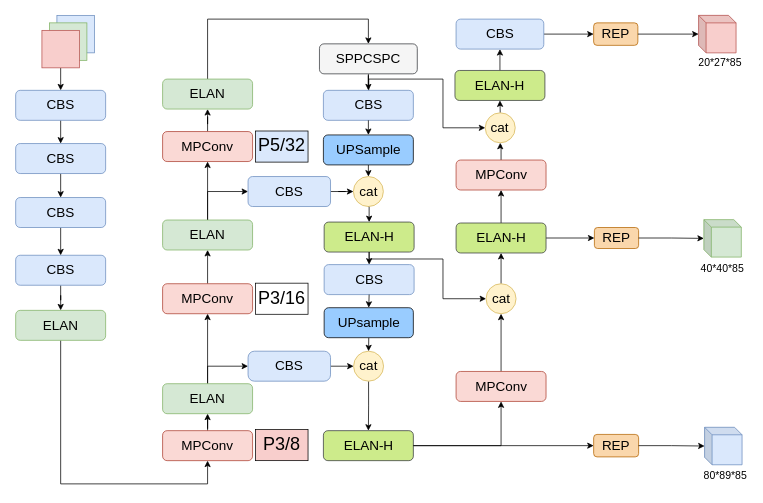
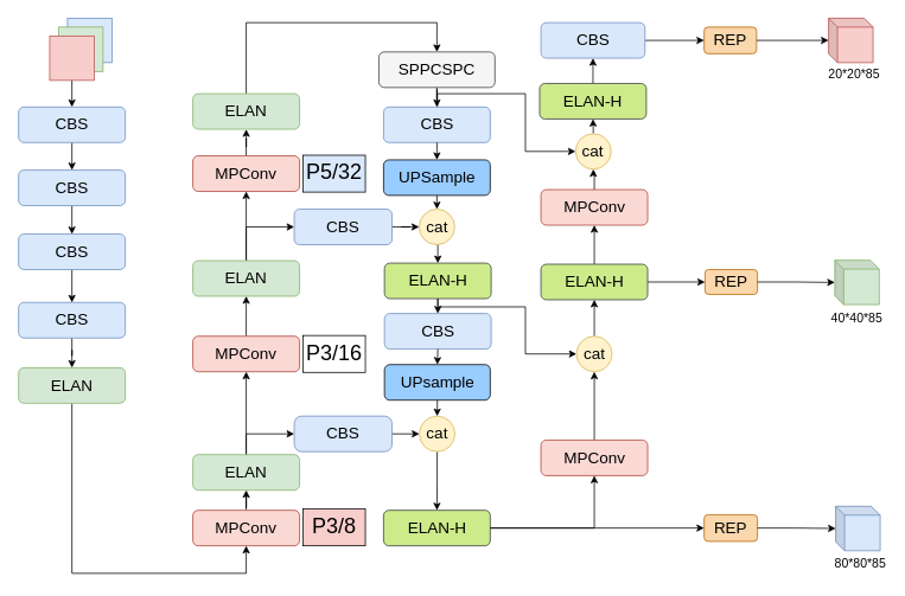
  <mxCell id="0" />
  <mxCell id="1" parent="0" />
  <mxCell id="2" value="" style="whiteSpace=wrap;html=1;aspect=fixed;fillColor=#dae8fc;strokeColor=#6c8ebf;" parent="1" vertex="1"><mxGeometry x="75" y="20" width="50" height="50" as="geometry" /></mxCell>
  <mxCell id="3" value="" style="whiteSpace=wrap;html=1;aspect=fixed;fillColor=#d5e8d4;strokeColor=#82b366;" parent="1" vertex="1"><mxGeometry x="65" y="30" width="50" height="50" as="geometry" /></mxCell>
  <mxCell id="4" style="edgeStyle=orthogonalEdgeStyle;rounded=0;orthogonalLoop=1;jettySize=auto;html=1;exitX=0.5;exitY=1;exitDx=0;exitDy=0;entryX=0.5;entryY=0;entryDx=0;entryDy=0;" parent="1" source="5" target="13" edge="1"><mxGeometry relative="1" as="geometry" /></mxCell>
  <mxCell id="5" value="" style="whiteSpace=wrap;html=1;aspect=fixed;fillColor=#f8cecc;strokeColor=#b85450;" parent="1" vertex="1"><mxGeometry x="55" y="40" width="50" height="50" as="geometry" /></mxCell>
  <mxCell id="6" style="edgeStyle=orthogonalEdgeStyle;rounded=0;orthogonalLoop=1;jettySize=auto;html=1;exitX=0.5;exitY=1;exitDx=0;exitDy=0;" parent="1" source="7" target="15" edge="1"><mxGeometry relative="1" as="geometry" /></mxCell>
  <mxCell id="7" value="&lt;font style=&quot;font-size: 18px;&quot;&gt;CBS&lt;/font&gt;" style="rounded=1;whiteSpace=wrap;html=1;fillColor=#dae8fc;strokeColor=#6c8ebf;" parent="1" vertex="1"><mxGeometry x="20" y="340.01" width="120" height="40" as="geometry" /></mxCell>
  <mxCell id="8" style="edgeStyle=orthogonalEdgeStyle;rounded=0;orthogonalLoop=1;jettySize=auto;html=1;exitX=0.5;exitY=1;exitDx=0;exitDy=0;entryX=0.5;entryY=0;entryDx=0;entryDy=0;" parent="1" source="9" target="7" edge="1"><mxGeometry relative="1" as="geometry" /></mxCell>
  <mxCell id="9" value="&lt;font style=&quot;font-size: 18px;&quot;&gt;CBS&lt;/font&gt;" style="rounded=1;whiteSpace=wrap;html=1;fillColor=#dae8fc;strokeColor=#6c8ebf;" parent="1" vertex="1"><mxGeometry x="20" y="263" width="120" height="40" as="geometry" /></mxCell>
  <mxCell id="10" style="edgeStyle=orthogonalEdgeStyle;rounded=0;orthogonalLoop=1;jettySize=auto;html=1;exitX=0.5;exitY=1;exitDx=0;exitDy=0;entryX=0.5;entryY=0;entryDx=0;entryDy=0;" parent="1" source="11" target="9" edge="1"><mxGeometry relative="1" as="geometry" /></mxCell>
  <mxCell id="11" value="&lt;font style=&quot;font-size: 18px;&quot;&gt;CBS&lt;/font&gt;" style="rounded=1;whiteSpace=wrap;html=1;fillColor=#dae8fc;strokeColor=#6c8ebf;" parent="1" vertex="1"><mxGeometry x="20" y="191" width="120" height="40" as="geometry" /></mxCell>
  <mxCell id="12" style="edgeStyle=orthogonalEdgeStyle;rounded=0;orthogonalLoop=1;jettySize=auto;html=1;exitX=0.5;exitY=1;exitDx=0;exitDy=0;entryX=0.5;entryY=0;entryDx=0;entryDy=0;" parent="1" source="13" target="11" edge="1"><mxGeometry relative="1" as="geometry" /></mxCell>
  <mxCell id="13" value="&lt;font style=&quot;font-size: 18px;&quot;&gt;CBS&lt;/font&gt;" style="rounded=1;whiteSpace=wrap;html=1;fillColor=#dae8fc;strokeColor=#6c8ebf;" parent="1" vertex="1"><mxGeometry x="20" y="120" width="120" height="40" as="geometry" /></mxCell>
  <mxCell id="14" style="edgeStyle=orthogonalEdgeStyle;rounded=0;orthogonalLoop=1;jettySize=auto;html=1;exitX=0.5;exitY=1;exitDx=0;exitDy=0;entryX=0.5;entryY=1;entryDx=0;entryDy=0;" parent="1" source="15" target="17" edge="1"><mxGeometry relative="1" as="geometry"><Array as="points"><mxPoint x="80" y="645" /><mxPoint x="276" y="645" /></Array></mxGeometry></mxCell>
  <mxCell id="15" value="&lt;font style=&quot;font-size: 18px;&quot;&gt;ELAN&lt;/font&gt;" style="rounded=1;whiteSpace=wrap;html=1;fillColor=#d5e8d4;strokeColor=#82b366;" parent="1" vertex="1"><mxGeometry x="20" y="413.5" width="120" height="40" as="geometry" /></mxCell>
  <mxCell id="16" value="" style="edgeStyle=orthogonalEdgeStyle;rounded=0;orthogonalLoop=1;jettySize=auto;html=1;" parent="1" source="17" target="20" edge="1"><mxGeometry relative="1" as="geometry" /></mxCell>
  <mxCell id="17" value="&lt;font style=&quot;font-size: 18px;&quot;&gt;MPConv&lt;/font&gt;" style="rounded=1;whiteSpace=wrap;html=1;fillColor=#fad9d5;strokeColor=#ae4132;" parent="1" vertex="1"><mxGeometry x="216" y="574" width="120" height="40" as="geometry" /></mxCell>
  <mxCell id="18" value="" style="edgeStyle=orthogonalEdgeStyle;rounded=0;orthogonalLoop=1;jettySize=auto;html=1;fontSize=30;" parent="1" source="20" target="76" edge="1"><mxGeometry relative="1" as="geometry" /></mxCell>
  <mxCell id="19" style="edgeStyle=orthogonalEdgeStyle;rounded=0;orthogonalLoop=1;jettySize=auto;html=1;exitX=0.5;exitY=0;exitDx=0;exitDy=0;entryX=0;entryY=0.5;entryDx=0;entryDy=0;" parent="1" source="20" target="39" edge="1"><mxGeometry relative="1" as="geometry"><Array as="points"><mxPoint x="276" y="488" /></Array></mxGeometry></mxCell>
  <mxCell id="20" value="&lt;font style=&quot;font-size: 18px;&quot;&gt;ELAN&lt;/font&gt;" style="rounded=1;whiteSpace=wrap;html=1;fillColor=#d5e8d4;strokeColor=#82b366;" parent="1" vertex="1"><mxGeometry x="216" y="511.36" width="120" height="40" as="geometry" /></mxCell>
  <mxCell id="21" style="edgeStyle=orthogonalEdgeStyle;rounded=0;orthogonalLoop=1;jettySize=auto;html=1;exitX=0.5;exitY=0;exitDx=0;exitDy=0;entryX=0;entryY=0.5;entryDx=0;entryDy=0;" parent="1" source="23" target="37" edge="1"><mxGeometry relative="1" as="geometry"><mxPoint x="401" y="305" as="targetPoint" /></mxGeometry></mxCell>
  <mxCell id="22" style="edgeStyle=orthogonalEdgeStyle;rounded=0;orthogonalLoop=1;jettySize=auto;html=1;exitX=0.5;exitY=0;exitDx=0;exitDy=0;entryX=0.5;entryY=1;entryDx=0;entryDy=0;" parent="1" source="23" target="25" edge="1"><mxGeometry relative="1" as="geometry" /></mxCell>
  <mxCell id="23" value="&lt;font style=&quot;font-size: 18px;&quot;&gt;ELAN&lt;/font&gt;" style="rounded=1;whiteSpace=wrap;html=1;fillColor=#d5e8d4;strokeColor=#82b366;" parent="1" vertex="1"><mxGeometry x="216" y="293" width="120" height="40" as="geometry" /></mxCell>
  <mxCell id="24" style="edgeStyle=orthogonalEdgeStyle;rounded=0;orthogonalLoop=1;jettySize=auto;html=1;exitX=0.5;exitY=0;exitDx=0;exitDy=0;" parent="1" source="25" target="27" edge="1"><mxGeometry relative="1" as="geometry" /></mxCell>
  <mxCell id="25" value="&lt;font style=&quot;font-size: 18px;&quot;&gt;MPConv&lt;/font&gt;" style="rounded=1;whiteSpace=wrap;html=1;fillColor=#fad9d5;strokeColor=#ae4132;" parent="1" vertex="1"><mxGeometry x="216" y="175" width="120" height="40" as="geometry" /></mxCell>
  <mxCell id="26" style="edgeStyle=orthogonalEdgeStyle;rounded=0;orthogonalLoop=1;jettySize=auto;html=1;exitX=0.5;exitY=0;exitDx=0;exitDy=0;entryX=0.5;entryY=0;entryDx=0;entryDy=0;" parent="1" source="27" target="30" edge="1"><mxGeometry relative="1" as="geometry"><mxPoint x="491" y="155" as="targetPoint" /><Array as="points"><mxPoint x="276" y="25" /><mxPoint x="491" y="25" /></Array></mxGeometry></mxCell>
  <mxCell id="27" value="&lt;font style=&quot;font-size: 18px;&quot;&gt;ELAN&lt;/font&gt;" style="rounded=1;whiteSpace=wrap;html=1;fillColor=#d5e8d4;strokeColor=#82b366;" parent="1" vertex="1"><mxGeometry x="216" y="105" width="120" height="40" as="geometry" /></mxCell>
  <mxCell id="28" style="edgeStyle=orthogonalEdgeStyle;rounded=0;orthogonalLoop=1;jettySize=auto;html=1;exitX=0.5;exitY=1;exitDx=0;exitDy=0;" parent="1" source="30" target="31" edge="1"><mxGeometry relative="1" as="geometry" /></mxCell>
  <mxCell id="29" style="edgeStyle=orthogonalEdgeStyle;rounded=0;orthogonalLoop=1;jettySize=auto;html=1;exitX=0.5;exitY=0;exitDx=0;exitDy=0;startArrow=none;entryX=0;entryY=0.5;entryDx=0;entryDy=0;" parent="1" target="52" edge="1"><mxGeometry relative="1" as="geometry"><Array as="points"><mxPoint x="491" y="105" /><mxPoint x="590" y="105" /><mxPoint x="590" y="170" /></Array><mxPoint x="491" y="126.48" as="sourcePoint" /><mxPoint x="630" y="155" as="targetPoint" /></mxGeometry></mxCell>
  <mxCell id="30" value="&lt;font style=&quot;font-size: 18px;&quot;&gt;SPPCSPC&lt;/font&gt;" style="rounded=1;whiteSpace=wrap;html=1;fillColor=#f5f5f5;strokeColor=#36393d;" parent="1" vertex="1"><mxGeometry x="425.25" y="58" width="130.5" height="40" as="geometry" /></mxCell>
  <mxCell id="31" value="&lt;font style=&quot;font-size: 18px;&quot;&gt;CBS&lt;/font&gt;" style="rounded=1;whiteSpace=wrap;html=1;fillColor=#dae8fc;strokeColor=#6c8ebf;" parent="1" vertex="1"><mxGeometry x="430.5" y="120" width="120" height="40" as="geometry" /></mxCell>
  <mxCell id="32" style="edgeStyle=orthogonalEdgeStyle;rounded=0;orthogonalLoop=1;jettySize=auto;html=1;exitX=0.5;exitY=1;exitDx=0;exitDy=0;entryX=0.5;entryY=0;entryDx=0;entryDy=0;" parent="1" source="33" target="35" edge="1"><mxGeometry relative="1" as="geometry" /></mxCell>
  <mxCell id="33" value="&lt;font style=&quot;font-size: 18px;&quot;&gt;UPSample&lt;/font&gt;" style="rounded=1;whiteSpace=wrap;html=1;fillColor=#99CCFF;" parent="1" vertex="1"><mxGeometry x="430.5" y="179.5" width="120" height="40" as="geometry" /></mxCell>
  <mxCell id="34" style="edgeStyle=orthogonalEdgeStyle;rounded=0;orthogonalLoop=1;jettySize=auto;html=1;exitX=0.5;exitY=1;exitDx=0;exitDy=0;entryX=0.5;entryY=0;entryDx=0;entryDy=0;" parent="1" source="35" target="42" edge="1"><mxGeometry relative="1" as="geometry" /></mxCell>
  <mxCell id="35" value="&lt;font style=&quot;font-size: 18px;&quot;&gt;cat&lt;/font&gt;" style="ellipse;whiteSpace=wrap;html=1;rounded=1;fillColor=#fff2cc;strokeColor=#d6b656;" parent="1" vertex="1"><mxGeometry x="470.5" y="235" width="40" height="40" as="geometry" /></mxCell>
  <mxCell id="36" style="edgeStyle=orthogonalEdgeStyle;rounded=0;orthogonalLoop=1;jettySize=auto;html=1;exitX=1;exitY=0.5;exitDx=0;exitDy=0;" parent="1" source="37" target="35" edge="1"><mxGeometry relative="1" as="geometry" /></mxCell>
  <mxCell id="37" value="&lt;font style=&quot;font-size: 18px;&quot;&gt;CBS&lt;/font&gt;" style="rounded=1;whiteSpace=wrap;html=1;fillColor=#dae8fc;strokeColor=#6c8ebf;" parent="1" vertex="1"><mxGeometry x="330" y="235" width="110" height="40" as="geometry" /></mxCell>
  <mxCell id="38" style="edgeStyle=orthogonalEdgeStyle;rounded=0;orthogonalLoop=1;jettySize=auto;html=1;exitX=1;exitY=0.5;exitDx=0;exitDy=0;entryX=0;entryY=0.5;entryDx=0;entryDy=0;" parent="1" source="39" target="41" edge="1"><mxGeometry relative="1" as="geometry" /></mxCell>
  <mxCell id="39" value="&lt;font style=&quot;font-size: 18px;&quot;&gt;CBS&lt;/font&gt;" style="rounded=1;whiteSpace=wrap;html=1;fillColor=#dae8fc;strokeColor=#6c8ebf;arcSize=21;" parent="1" vertex="1"><mxGeometry x="330" y="468" width="110" height="40" as="geometry" /></mxCell>
  <mxCell id="40" value="" style="edgeStyle=orthogonalEdgeStyle;rounded=0;orthogonalLoop=1;jettySize=auto;html=1;" parent="1" source="41" target="48" edge="1"><mxGeometry relative="1" as="geometry" /></mxCell>
  <mxCell id="41" value="&lt;font style=&quot;font-size: 18px;&quot;&gt;cat&lt;/font&gt;" style="ellipse;whiteSpace=wrap;html=1;rounded=1;fillColor=#fff2cc;strokeColor=#d6b656;" parent="1" vertex="1"><mxGeometry x="470.75" y="468" width="40" height="40" as="geometry" /></mxCell>
  <mxCell id="42" value="&lt;font style=&quot;font-size: 18px;&quot;&gt;ELAN-H&lt;/font&gt;" style="rounded=1;whiteSpace=wrap;html=1;fillColor=#cdeb8b;strokeColor=#36393d;" parent="1" vertex="1"><mxGeometry x="431.5" y="295.75" width="120" height="40" as="geometry" /></mxCell>
  <mxCell id="43" value="" style="edgeStyle=orthogonalEdgeStyle;rounded=0;orthogonalLoop=1;jettySize=auto;html=1;exitX=0.5;exitY=1;exitDx=0;exitDy=0;entryX=0;entryY=0.5;entryDx=0;entryDy=0;" parent="1" source="42" target="61" edge="1"><mxGeometry relative="1" as="geometry"><mxPoint x="610" y="415" as="targetPoint" /><Array as="points"><mxPoint x="492" y="345" /><mxPoint x="590" y="345" /><mxPoint x="590" y="398" /></Array></mxGeometry></mxCell>
  <mxCell id="44" value="&lt;font style=&quot;font-size: 18px;&quot;&gt;CBS&lt;/font&gt;" style="rounded=1;whiteSpace=wrap;html=1;fillColor=#dae8fc;strokeColor=#6c8ebf;" parent="1" vertex="1"><mxGeometry x="431.5" y="352.5" width="120" height="40" as="geometry" /></mxCell>
  <mxCell id="45" style="edgeStyle=orthogonalEdgeStyle;rounded=0;orthogonalLoop=1;jettySize=auto;html=1;exitX=0.5;exitY=1;exitDx=0;exitDy=0;entryX=0.5;entryY=0;entryDx=0;entryDy=0;" parent="1" source="42" target="44" edge="1"><mxGeometry relative="1" as="geometry"><mxPoint x="491" y="340" as="sourcePoint" /></mxGeometry></mxCell>
  <mxCell id="46" style="edgeStyle=orthogonalEdgeStyle;rounded=0;orthogonalLoop=1;jettySize=auto;html=1;exitX=0.5;exitY=1;exitDx=0;exitDy=0;entryX=0.5;entryY=0;entryDx=0;entryDy=0;fontFamily=Tahoma;fontSize=6;" parent="1" source="47" target="41" edge="1"><mxGeometry relative="1" as="geometry" /></mxCell>
  <mxCell id="47" value="&lt;font style=&quot;font-size: 18px;&quot;&gt;UPsample&lt;/font&gt;" style="rounded=1;whiteSpace=wrap;html=1;fillColor=#99CCFF;" parent="1" vertex="1"><mxGeometry x="431.5" y="409.99" width="119" height="40" as="geometry" /></mxCell>
  <mxCell id="48" value="&lt;font style=&quot;font-size: 18px;&quot;&gt;ELAN-H&lt;/font&gt;" style="whiteSpace=wrap;html=1;rounded=1;fillColor=#cdeb8b;strokeColor=#36393d;" parent="1" vertex="1"><mxGeometry x="430.5" y="574" width="120" height="40" as="geometry" /></mxCell>
  <mxCell id="49" style="edgeStyle=orthogonalEdgeStyle;rounded=0;orthogonalLoop=1;jettySize=auto;html=1;entryX=0.5;entryY=1;entryDx=0;entryDy=0;exitX=1;exitY=0.5;exitDx=0;exitDy=0;" parent="1" source="48" target="59" edge="1"><mxGeometry relative="1" as="geometry"><mxPoint x="590" y="585" as="sourcePoint" /></mxGeometry></mxCell>
  <mxCell id="50" style="edgeStyle=orthogonalEdgeStyle;rounded=0;orthogonalLoop=1;jettySize=auto;html=1;entryX=0;entryY=0.5;entryDx=0;entryDy=0;exitX=1;exitY=0.5;exitDx=0;exitDy=0;" parent="1" source="48" target="68" edge="1"><mxGeometry relative="1" as="geometry"><mxPoint x="580" y="545" as="sourcePoint" /></mxGeometry></mxCell>
  <mxCell id="51" style="edgeStyle=orthogonalEdgeStyle;rounded=0;orthogonalLoop=1;jettySize=auto;html=1;exitX=0.5;exitY=0;exitDx=0;exitDy=0;entryX=0.5;entryY=1;entryDx=0;entryDy=0;" parent="1" source="52" target="63" edge="1"><mxGeometry relative="1" as="geometry" /></mxCell>
  <mxCell id="52" value="&lt;font style=&quot;font-size: 18px;&quot;&gt;cat&lt;/font&gt;" style="ellipse;whiteSpace=wrap;html=1;rounded=1;fillColor=#fff2cc;strokeColor=#d6b656;" parent="1" vertex="1"><mxGeometry x="646.4" y="150" width="40" height="40" as="geometry" /></mxCell>
  <mxCell id="53" value="" style="edgeStyle=orthogonalEdgeStyle;rounded=0;orthogonalLoop=1;jettySize=auto;html=1;entryX=0.5;entryY=1;entryDx=0;entryDy=0;" parent="1" source="54" target="52" edge="1"><mxGeometry relative="1" as="geometry"><mxPoint x="666" y="215" as="targetPoint" /></mxGeometry></mxCell>
  <mxCell id="54" value="&lt;font style=&quot;font-size: 18px;&quot;&gt;MPConv&lt;/font&gt;" style="whiteSpace=wrap;html=1;rounded=1;fillColor=#fad9d5;strokeColor=#ae4132;" parent="1" vertex="1"><mxGeometry x="607.5" y="213" width="120" height="40" as="geometry" /></mxCell>
  <mxCell id="55" value="" style="edgeStyle=orthogonalEdgeStyle;rounded=0;orthogonalLoop=1;jettySize=auto;html=1;" parent="1" source="57" target="54" edge="1"><mxGeometry relative="1" as="geometry" /></mxCell>
  <mxCell id="56" style="edgeStyle=orthogonalEdgeStyle;rounded=0;orthogonalLoop=1;jettySize=auto;html=1;exitX=1;exitY=0.5;exitDx=0;exitDy=0;entryX=0;entryY=0.5;entryDx=0;entryDy=0;" parent="1" source="57" target="67" edge="1"><mxGeometry relative="1" as="geometry" /></mxCell>
  <mxCell id="57" value="&lt;font style=&quot;font-size: 18px;&quot;&gt;ELAN-H&lt;/font&gt;" style="whiteSpace=wrap;html=1;rounded=1;fillColor=#cdeb8b;strokeColor=#36393d;" parent="1" vertex="1"><mxGeometry x="607.5" y="297" width="120" height="40" as="geometry" /></mxCell>
  <mxCell id="58" style="edgeStyle=orthogonalEdgeStyle;rounded=0;orthogonalLoop=1;jettySize=auto;html=1;exitX=0.5;exitY=0;exitDx=0;exitDy=0;entryX=0.5;entryY=1;entryDx=0;entryDy=0;" parent="1" source="59" target="61" edge="1"><mxGeometry relative="1" as="geometry" /></mxCell>
  <mxCell id="59" value="&lt;font style=&quot;font-size: 18px;&quot;&gt;MPConv&lt;/font&gt;" style="whiteSpace=wrap;html=1;rounded=1;fillColor=#fad9d5;strokeColor=#ae4132;" parent="1" vertex="1"><mxGeometry x="607.5" y="495" width="120" height="40" as="geometry" /></mxCell>
  <mxCell id="60" value="" style="edgeStyle=orthogonalEdgeStyle;rounded=0;orthogonalLoop=1;jettySize=auto;html=1;" parent="1" source="61" target="57" edge="1"><mxGeometry relative="1" as="geometry" /></mxCell>
  <mxCell id="61" value="&lt;font style=&quot;font-size: 18px;&quot;&gt;cat&lt;/font&gt;" style="ellipse;whiteSpace=wrap;html=1;rounded=1;fillColor=#fff2cc;strokeColor=#d6b656;" parent="1" vertex="1"><mxGeometry x="647.5" y="378" width="40" height="40" as="geometry" /></mxCell>
  <mxCell id="62" style="edgeStyle=orthogonalEdgeStyle;rounded=0;orthogonalLoop=1;jettySize=auto;html=1;exitX=0.5;exitY=0;exitDx=0;exitDy=0;entryX=0.5;entryY=1;entryDx=0;entryDy=0;" parent="1" source="63" target="65" edge="1"><mxGeometry relative="1" as="geometry"><mxPoint x="666" y="70" as="sourcePoint" /></mxGeometry></mxCell>
  <mxCell id="63" value="&lt;font style=&quot;font-size: 18px;&quot;&gt;ELAN-H&lt;/font&gt;" style="rounded=1;whiteSpace=wrap;html=1;fillColor=#cdeb8b;strokeColor=#36393d;" parent="1" vertex="1"><mxGeometry x="606" y="93.5" width="120" height="40" as="geometry" /></mxCell>
  <mxCell id="64" style="edgeStyle=orthogonalEdgeStyle;rounded=0;orthogonalLoop=1;jettySize=auto;html=1;exitX=1;exitY=0.5;exitDx=0;exitDy=0;entryX=0;entryY=0.5;entryDx=0;entryDy=0;" parent="1" source="65" target="66" edge="1"><mxGeometry relative="1" as="geometry" /></mxCell>
  <mxCell id="65" value="&lt;font style=&quot;font-size: 18px;&quot;&gt;CBS&lt;/font&gt;" style="rounded=1;whiteSpace=wrap;html=1;fillColor=#dae8fc;strokeColor=#6c8ebf;" parent="1" vertex="1"><mxGeometry x="607.5" y="25" width="117" height="40" as="geometry" /></mxCell>
  <mxCell id="66" value="&lt;font style=&quot;font-size: 18px;&quot;&gt;REP&lt;/font&gt;" style="rounded=1;whiteSpace=wrap;html=1;fillColor=#fad7ac;strokeColor=#b46504;" parent="1" vertex="1"><mxGeometry x="791" y="30" width="59" height="30" as="geometry" /></mxCell>
  <mxCell id="67" value="&lt;font style=&quot;font-size: 18px;&quot;&gt;REP&lt;/font&gt;" style="rounded=1;whiteSpace=wrap;html=1;fillColor=#fad7ac;strokeColor=#b46504;" parent="1" vertex="1"><mxGeometry x="792" y="303" width="59" height="28" as="geometry" /></mxCell>
  <mxCell id="68" value="&lt;font style=&quot;font-size: 18px;&quot;&gt;REP&lt;/font&gt;" style="rounded=1;whiteSpace=wrap;html=1;fillColor=#fad7ac;strokeColor=#b46504;" parent="1" vertex="1"><mxGeometry x="791" y="579" width="60" height="30" as="geometry" /></mxCell>
  <mxCell id="69" value="" style="edgeStyle=orthogonalEdgeStyle;rounded=0;orthogonalLoop=1;jettySize=auto;html=1;exitX=1;exitY=0.5;exitDx=0;exitDy=0;" parent="1" source="66" target="72" edge="1"><mxGeometry relative="1" as="geometry"><mxPoint x="901" y="45" as="sourcePoint" /></mxGeometry></mxCell>
  <mxCell id="70" value="" style="edgeStyle=orthogonalEdgeStyle;rounded=0;orthogonalLoop=1;jettySize=auto;html=1;exitX=1;exitY=0.5;exitDx=0;exitDy=0;" parent="1" source="67" target="73" edge="1"><mxGeometry relative="1" as="geometry"><mxPoint x="901" y="291" as="sourcePoint" /></mxGeometry></mxCell>
  <mxCell id="71" value="" style="edgeStyle=orthogonalEdgeStyle;rounded=0;orthogonalLoop=1;jettySize=auto;html=1;exitX=1;exitY=0.5;exitDx=0;exitDy=0;" parent="1" source="68" target="74" edge="1"><mxGeometry relative="1" as="geometry"><mxPoint x="901" y="565" as="sourcePoint" /></mxGeometry></mxCell>
  <mxCell id="72" value="" style="shape=cube;whiteSpace=wrap;html=1;boundedLbl=1;backgroundOutline=1;darkOpacity=0.05;darkOpacity2=0.1;size=10;fontStyle=1;fillColor=#f8cecc;strokeColor=#b85450;" parent="1" vertex="1"><mxGeometry x="931" y="20" width="50" height="50" as="geometry" /></mxCell>
  <mxCell id="73" value="" style="shape=cube;whiteSpace=wrap;html=1;boundedLbl=1;backgroundOutline=1;darkOpacity=0.05;darkOpacity2=0.1;size=10;fillColor=#d5e8d4;strokeColor=#82b366;" parent="1" vertex="1"><mxGeometry x="938" y="292.48" width="50" height="50" as="geometry" /></mxCell>
  <mxCell id="74" value="" style="shape=cube;whiteSpace=wrap;html=1;boundedLbl=1;backgroundOutline=1;darkOpacity=0.05;darkOpacity2=0.1;size=10;fillColor=#dae8fc;strokeColor=#6c8ebf;" parent="1" vertex="1"><mxGeometry x="939" y="569.5" width="50" height="50" as="geometry" /></mxCell>
  <mxCell id="75" value="" style="edgeStyle=orthogonalEdgeStyle;rounded=0;orthogonalLoop=1;jettySize=auto;html=1;fontSize=30;" parent="1" source="76" target="23" edge="1"><mxGeometry relative="1" as="geometry" /></mxCell>
  <mxCell id="76" value="&lt;font style=&quot;font-size: 18px;&quot;&gt;MPConv&lt;/font&gt;" style="rounded=1;whiteSpace=wrap;html=1;fillColor=#fad9d5;strokeColor=#ae4132;" parent="1" vertex="1"><mxGeometry x="216" y="378" width="120" height="40" as="geometry" /></mxCell>
- <mxCell id="77" value="&lt;font style=&quot;font-size: 14px;&quot;&gt;20*27*85&lt;/font&gt;" style="text;html=1;strokeColor=none;fillColor=none;align=center;verticalAlign=middle;whiteSpace=wrap;rounded=0;strokeWidth=1;fontSize=12;" parent="1" vertex="1"><mxGeometry x="932" y="68" width="56" height="30" as="geometry" /></mxCell>
+ <mxCell id="77" value="&lt;font style=&quot;font-size: 14px;&quot;&gt;20*20*85&lt;/font&gt;" style="text;html=1;strokeColor=none;fillColor=none;align=center;verticalAlign=middle;whiteSpace=wrap;rounded=0;strokeWidth=1;fontSize=12;" parent="1" vertex="1"><mxGeometry x="932" y="68" width="56" height="30" as="geometry" /></mxCell>
  <mxCell id="78" value="&lt;font style=&quot;font-size: 14px;&quot;&gt;40*40*85&lt;/font&gt;" style="text;html=1;strokeColor=none;fillColor=none;align=center;verticalAlign=middle;whiteSpace=wrap;rounded=0;strokeWidth=1;fontSize=12;" parent="1" vertex="1"><mxGeometry x="935" y="343" width="56" height="30" as="geometry" /></mxCell>
- <mxCell id="79" value="&lt;font style=&quot;font-size: 14px;&quot;&gt;80*89*85&lt;/font&gt;" style="text;html=1;strokeColor=none;fillColor=none;align=center;verticalAlign=middle;whiteSpace=wrap;rounded=0;strokeWidth=1;fontSize=12;" parent="1" vertex="1"><mxGeometry x="939" y="618.5" width="56" height="30" as="geometry" /></mxCell>
+ <mxCell id="79" value="&lt;font style=&quot;font-size: 14px;&quot;&gt;80*80*85&lt;/font&gt;" style="text;html=1;strokeColor=none;fillColor=none;align=center;verticalAlign=middle;whiteSpace=wrap;rounded=0;strokeWidth=1;fontSize=12;" parent="1" vertex="1"><mxGeometry x="939" y="618.5" width="56" height="30" as="geometry" /></mxCell>
  <mxCell id="80" style="edgeStyle=orthogonalEdgeStyle;rounded=0;orthogonalLoop=1;jettySize=auto;html=1;exitX=0.5;exitY=1;exitDx=0;exitDy=0;entryX=0.5;entryY=0;entryDx=0;entryDy=0;fontFamily=Tahoma;fontSize=6;" parent="1" source="44" target="47" edge="1"><mxGeometry relative="1" as="geometry"><mxPoint x="490" y="401" as="sourcePoint" /></mxGeometry></mxCell>
  <mxCell id="81" style="edgeStyle=orthogonalEdgeStyle;rounded=0;orthogonalLoop=1;jettySize=auto;html=1;exitX=0.5;exitY=1;exitDx=0;exitDy=0;entryX=0.5;entryY=0;entryDx=0;entryDy=0;fontFamily=Tahoma;fontSize=6;" parent="1" source="31" target="33" edge="1"><mxGeometry relative="1" as="geometry"><mxPoint x="490" y="182" as="sourcePoint" /></mxGeometry></mxCell>
  <mxCell id="82" style="edgeStyle=orthogonalEdgeStyle;rounded=0;orthogonalLoop=1;jettySize=auto;html=1;exitX=0.5;exitY=1;exitDx=0;exitDy=0;fontFamily=Tahoma;fontSize=6;" parent="1" edge="1"><mxGeometry relative="1" as="geometry"><mxPoint x="540" y="185.5" as="sourcePoint" /><mxPoint x="540" y="185.5" as="targetPoint" /></mxGeometry></mxCell>
  <mxCell id="83" value="&lt;p style=&quot;line-height: 100%;&quot;&gt;&lt;font style=&quot;font-size: 24px;&quot;&gt;P3/8&lt;/font&gt;&lt;/p&gt;" style="rounded=0;whiteSpace=wrap;html=1;fillColor=#f8cecc;" vertex="1" parent="1"><mxGeometry x="340" y="572.5" width="70" height="41.5" as="geometry" /></mxCell>
  <mxCell id="84" value="&lt;p style=&quot;line-height: 100%;&quot;&gt;&lt;font style=&quot;font-size: 24px;&quot;&gt;P3/16&lt;/font&gt;&lt;/p&gt;" style="rounded=0;whiteSpace=wrap;html=1;" vertex="1" parent="1"><mxGeometry x="340" y="377.25" width="70" height="41.5" as="geometry" /></mxCell>
  <mxCell id="85" value="&lt;p style=&quot;line-height: 100%;&quot;&gt;&lt;font style=&quot;font-size: 24px;&quot;&gt;P5/32&lt;/font&gt;&lt;/p&gt;" style="rounded=0;whiteSpace=wrap;html=1;fillColor=#dae8fc;" vertex="1" parent="1"><mxGeometry x="340" y="174.25" width="70" height="41.5" as="geometry" /></mxCell>
